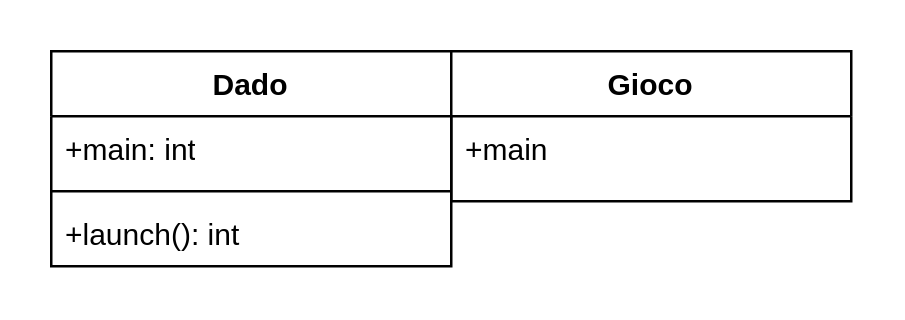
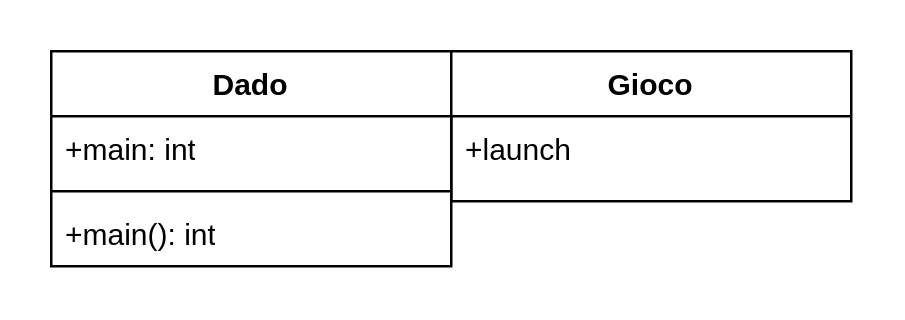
  <mxCell id="0" />
  <mxCell id="1" parent="0" />
  <mxCell id="2" value="Dado" style="swimlane;fontStyle=1;align=center;verticalAlign=top;childLayout=stackLayout;horizontal=1;startSize=26;horizontalStack=0;resizeParent=1;resizeParentMax=0;resizeLast=0;collapsible=1;marginBottom=0;whiteSpace=wrap;html=1;" vertex="1" parent="1"><mxGeometry x="20" y="20" width="160" height="86" as="geometry" /></mxCell>
  <mxCell id="3" value="+main: int" style="text;strokeColor=none;fillColor=none;align=left;verticalAlign=top;spacingLeft=4;spacingRight=4;overflow=hidden;rotatable=0;points=[[0,0.5],[1,0.5]];portConstraint=eastwest;whiteSpace=wrap;html=1;" vertex="1" parent="2"><mxGeometry y="26" width="160" height="26" as="geometry" /></mxCell>
  <mxCell id="4" value="" style="line;strokeWidth=1;fillColor=none;align=left;verticalAlign=middle;spacingTop=-1;spacingLeft=3;spacingRight=3;rotatable=0;labelPosition=right;points=[];portConstraint=eastwest;strokeColor=inherit;" vertex="1" parent="2"><mxGeometry y="52" width="160" height="8" as="geometry" /></mxCell>
- <mxCell id="5" value="+launch(): int" style="text;strokeColor=none;fillColor=none;align=left;verticalAlign=top;spacingLeft=4;spacingRight=4;overflow=hidden;rotatable=0;points=[[0,0.5],[1,0.5]];portConstraint=eastwest;whiteSpace=wrap;html=1;" vertex="1" parent="2"><mxGeometry y="60" width="160" height="26" as="geometry" /></mxCell>
+ <mxCell id="5" value="+main(): int" style="text;strokeColor=none;fillColor=none;align=left;verticalAlign=top;spacingLeft=4;spacingRight=4;overflow=hidden;rotatable=0;points=[[0,0.5],[1,0.5]];portConstraint=eastwest;whiteSpace=wrap;html=1;" vertex="1" parent="2"><mxGeometry y="60" width="160" height="26" as="geometry" /></mxCell>
  <mxCell id="6" value="Gioco" style="swimlane;fontStyle=1;align=center;verticalAlign=top;childLayout=stackLayout;horizontal=1;startSize=26;horizontalStack=0;resizeParent=1;resizeParentMax=0;resizeLast=0;collapsible=1;marginBottom=0;whiteSpace=wrap;html=1;" vertex="1" parent="1"><mxGeometry x="180" y="20" width="160" height="60" as="geometry" /></mxCell>
- <mxCell id="7" value="+main" style="text;strokeColor=none;fillColor=none;align=left;verticalAlign=top;spacingLeft=4;spacingRight=4;overflow=hidden;rotatable=0;points=[[0,0.5],[1,0.5]];portConstraint=eastwest;whiteSpace=wrap;html=1;" vertex="1" parent="6"><mxGeometry y="26" width="160" height="34" as="geometry" /></mxCell>
+ <mxCell id="7" value="+launch" style="text;strokeColor=none;fillColor=none;align=left;verticalAlign=top;spacingLeft=4;spacingRight=4;overflow=hidden;rotatable=0;points=[[0,0.5],[1,0.5]];portConstraint=eastwest;whiteSpace=wrap;html=1;" vertex="1" parent="6"><mxGeometry y="26" width="160" height="34" as="geometry" /></mxCell>
